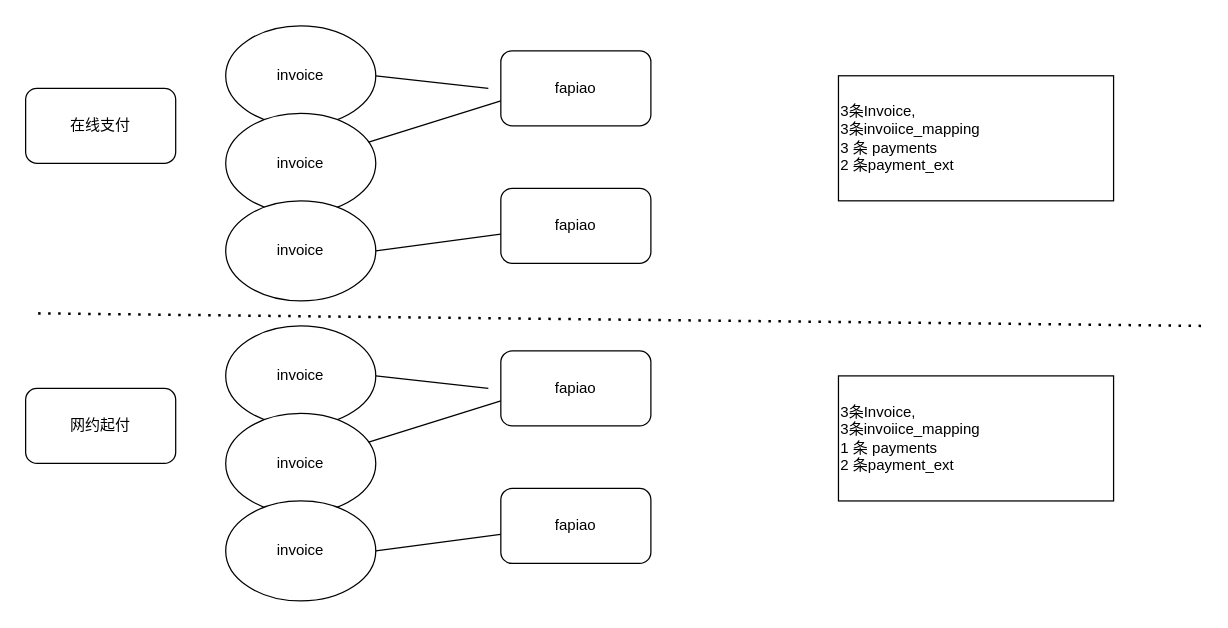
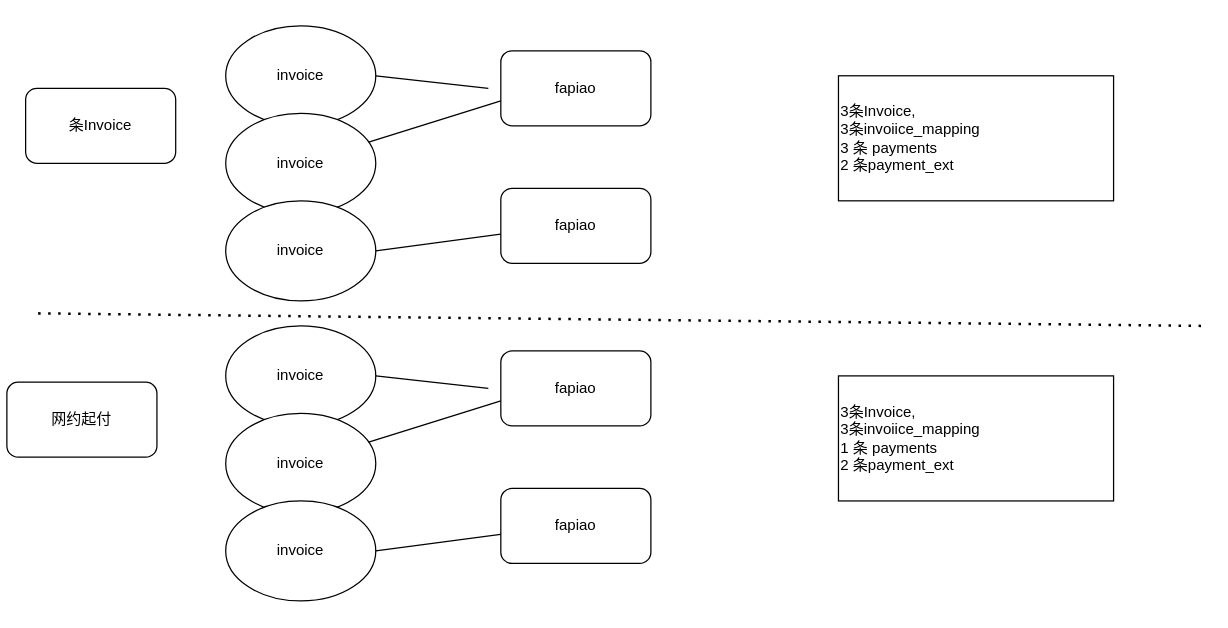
  <mxCell id="0" />
  <mxCell id="1" parent="0" />
  <mxCell id="2" value="invoice" style="ellipse;whiteSpace=wrap;html=1;" vertex="1" parent="1"><mxGeometry x="180" y="20" width="120" height="80" as="geometry" /></mxCell>
  <mxCell id="3" value="invoice" style="ellipse;whiteSpace=wrap;html=1;" vertex="1" parent="1"><mxGeometry x="180" y="90" width="120" height="80" as="geometry" /></mxCell>
  <mxCell id="4" value="invoice" style="ellipse;whiteSpace=wrap;html=1;" vertex="1" parent="1"><mxGeometry x="180" y="160" width="120" height="80" as="geometry" /></mxCell>
  <mxCell id="5" value="" style="endArrow=none;html=1;rounded=0;exitX=1;exitY=0.5;exitDx=0;exitDy=0;" edge="1" parent="1" source="2"><mxGeometry width="50" height="50" relative="1" as="geometry"><mxPoint x="320" y="100" as="sourcePoint" /><mxPoint x="390" y="70" as="targetPoint" /></mxGeometry></mxCell>
  <mxCell id="6" value="" style="endArrow=none;html=1;rounded=0;" edge="1" parent="1" source="3"><mxGeometry width="50" height="50" relative="1" as="geometry"><mxPoint x="300" y="80" as="sourcePoint" /><mxPoint x="400" y="80" as="targetPoint" /></mxGeometry></mxCell>
  <mxCell id="7" value="" style="endArrow=none;html=1;rounded=0;exitX=1;exitY=0.5;exitDx=0;exitDy=0;" edge="1" parent="1" source="4"><mxGeometry width="50" height="50" relative="1" as="geometry"><mxPoint x="290" y="189.04" as="sourcePoint" /><mxPoint x="450" y="180" as="targetPoint" /></mxGeometry></mxCell>
  <mxCell id="8" value="fapiao" style="rounded=1;whiteSpace=wrap;html=1;" vertex="1" parent="1"><mxGeometry x="400" y="40" width="120" height="60" as="geometry" /></mxCell>
  <mxCell id="9" value="fapiao" style="rounded=1;whiteSpace=wrap;html=1;" vertex="1" parent="1"><mxGeometry x="400" y="150" width="120" height="60" as="geometry" /></mxCell>
  <mxCell id="10" value="3条Invoice,&lt;br&gt;3条invoiice_mapping&lt;br&gt;3 条 payments&lt;br&gt;&lt;div style=&quot;&quot;&gt;&lt;span style=&quot;background-color: initial;&quot;&gt;2 条payment_ext&lt;/span&gt;&lt;/div&gt;" style="rounded=0;whiteSpace=wrap;html=1;align=left;" vertex="1" parent="1"><mxGeometry x="670" y="60" width="220" height="100" as="geometry" /></mxCell>
  <mxCell id="11" value="invoice" style="ellipse;whiteSpace=wrap;html=1;" vertex="1" parent="1"><mxGeometry x="180" y="260" width="120" height="80" as="geometry" /></mxCell>
  <mxCell id="12" value="invoice" style="ellipse;whiteSpace=wrap;html=1;" vertex="1" parent="1"><mxGeometry x="180" y="330" width="120" height="80" as="geometry" /></mxCell>
  <mxCell id="13" value="invoice" style="ellipse;whiteSpace=wrap;html=1;" vertex="1" parent="1"><mxGeometry x="180" y="400" width="120" height="80" as="geometry" /></mxCell>
  <mxCell id="14" value="" style="endArrow=none;html=1;rounded=0;exitX=1;exitY=0.5;exitDx=0;exitDy=0;" edge="1" parent="1" source="11"><mxGeometry width="50" height="50" relative="1" as="geometry"><mxPoint x="320" y="340" as="sourcePoint" /><mxPoint x="390" y="310" as="targetPoint" /></mxGeometry></mxCell>
  <mxCell id="15" value="" style="endArrow=none;html=1;rounded=0;" edge="1" parent="1" source="12"><mxGeometry width="50" height="50" relative="1" as="geometry"><mxPoint x="300" y="320" as="sourcePoint" /><mxPoint x="400" y="320" as="targetPoint" /></mxGeometry></mxCell>
  <mxCell id="16" value="" style="endArrow=none;html=1;rounded=0;exitX=1;exitY=0.5;exitDx=0;exitDy=0;" edge="1" parent="1" source="13"><mxGeometry width="50" height="50" relative="1" as="geometry"><mxPoint x="290" y="429.04" as="sourcePoint" /><mxPoint x="450" y="420" as="targetPoint" /></mxGeometry></mxCell>
  <mxCell id="17" value="fapiao" style="rounded=1;whiteSpace=wrap;html=1;" vertex="1" parent="1"><mxGeometry x="400" y="280" width="120" height="60" as="geometry" /></mxCell>
  <mxCell id="18" value="fapiao" style="rounded=1;whiteSpace=wrap;html=1;" vertex="1" parent="1"><mxGeometry x="400" y="390" width="120" height="60" as="geometry" /></mxCell>
  <mxCell id="19" value="3条Invoice,&lt;br&gt;3条invoiice_mapping&lt;br&gt;1 条 payments&lt;br&gt;&lt;div style=&quot;&quot;&gt;&lt;span style=&quot;background-color: initial;&quot;&gt;2 条payment_ext&lt;/span&gt;&lt;/div&gt;" style="rounded=0;whiteSpace=wrap;html=1;align=left;" vertex="1" parent="1"><mxGeometry x="670" y="300" width="220" height="100" as="geometry" /></mxCell>
  <mxCell id="20" value="" style="endArrow=none;dashed=1;html=1;dashPattern=1 3;strokeWidth=2;rounded=0;" edge="1" parent="1"><mxGeometry width="50" height="50" relative="1" as="geometry"><mxPoint x="30" y="250" as="sourcePoint" /><mxPoint x="960" y="260" as="targetPoint" /></mxGeometry></mxCell>
- <mxCell id="21" value="在线支付" style="rounded=1;whiteSpace=wrap;html=1;" vertex="1" parent="1"><mxGeometry x="20" y="70" width="120" height="60" as="geometry" /></mxCell>
- <mxCell id="22" value="网约起付" style="rounded=1;whiteSpace=wrap;html=1;" vertex="1" parent="1"><mxGeometry x="20" y="310" width="120" height="60" as="geometry" /></mxCell>
+ <mxCell id="21" value="条Invoice" style="rounded=1;whiteSpace=wrap;html=1;" vertex="1" parent="1"><mxGeometry x="20" y="70" width="120" height="60" as="geometry" /></mxCell>
+ <mxCell id="22" value="网约起付" style="rounded=1;whiteSpace=wrap;html=1;" vertex="1" parent="1"><mxGeometry x="5" y="305" width="120" height="60" as="geometry" /></mxCell>
